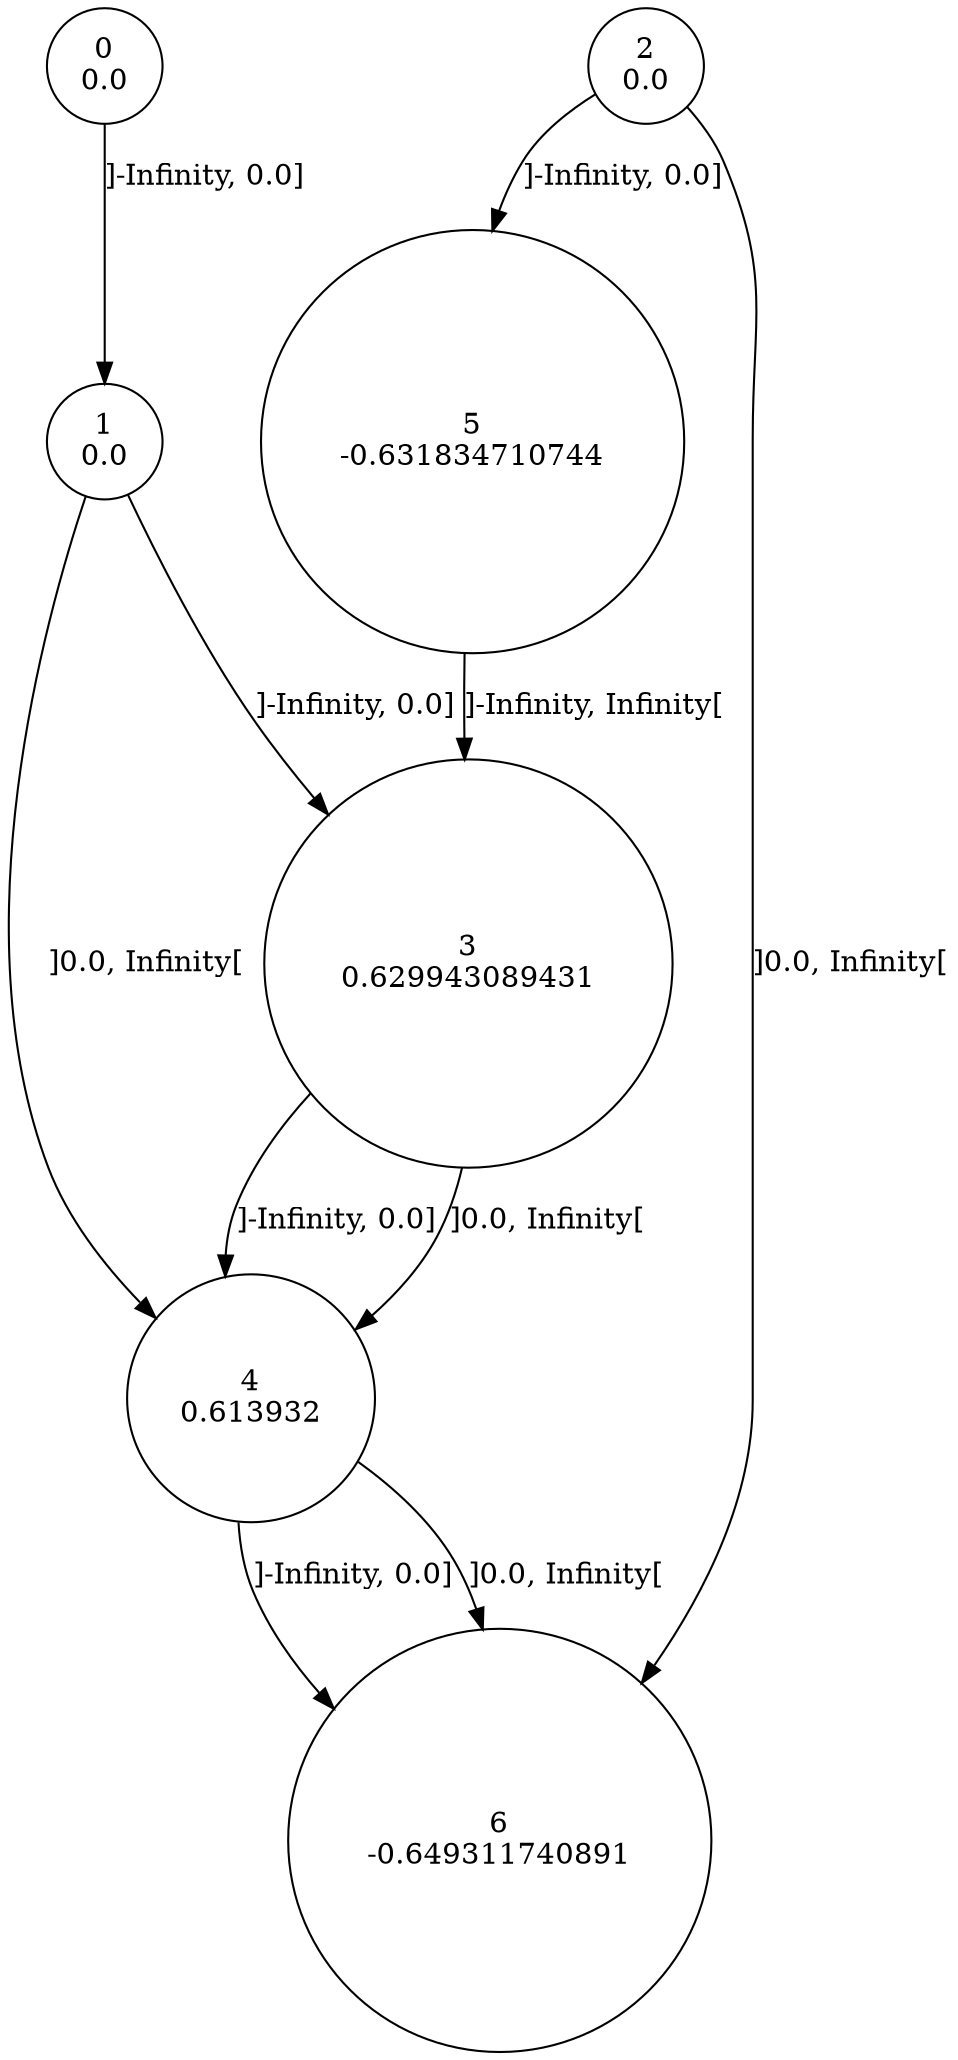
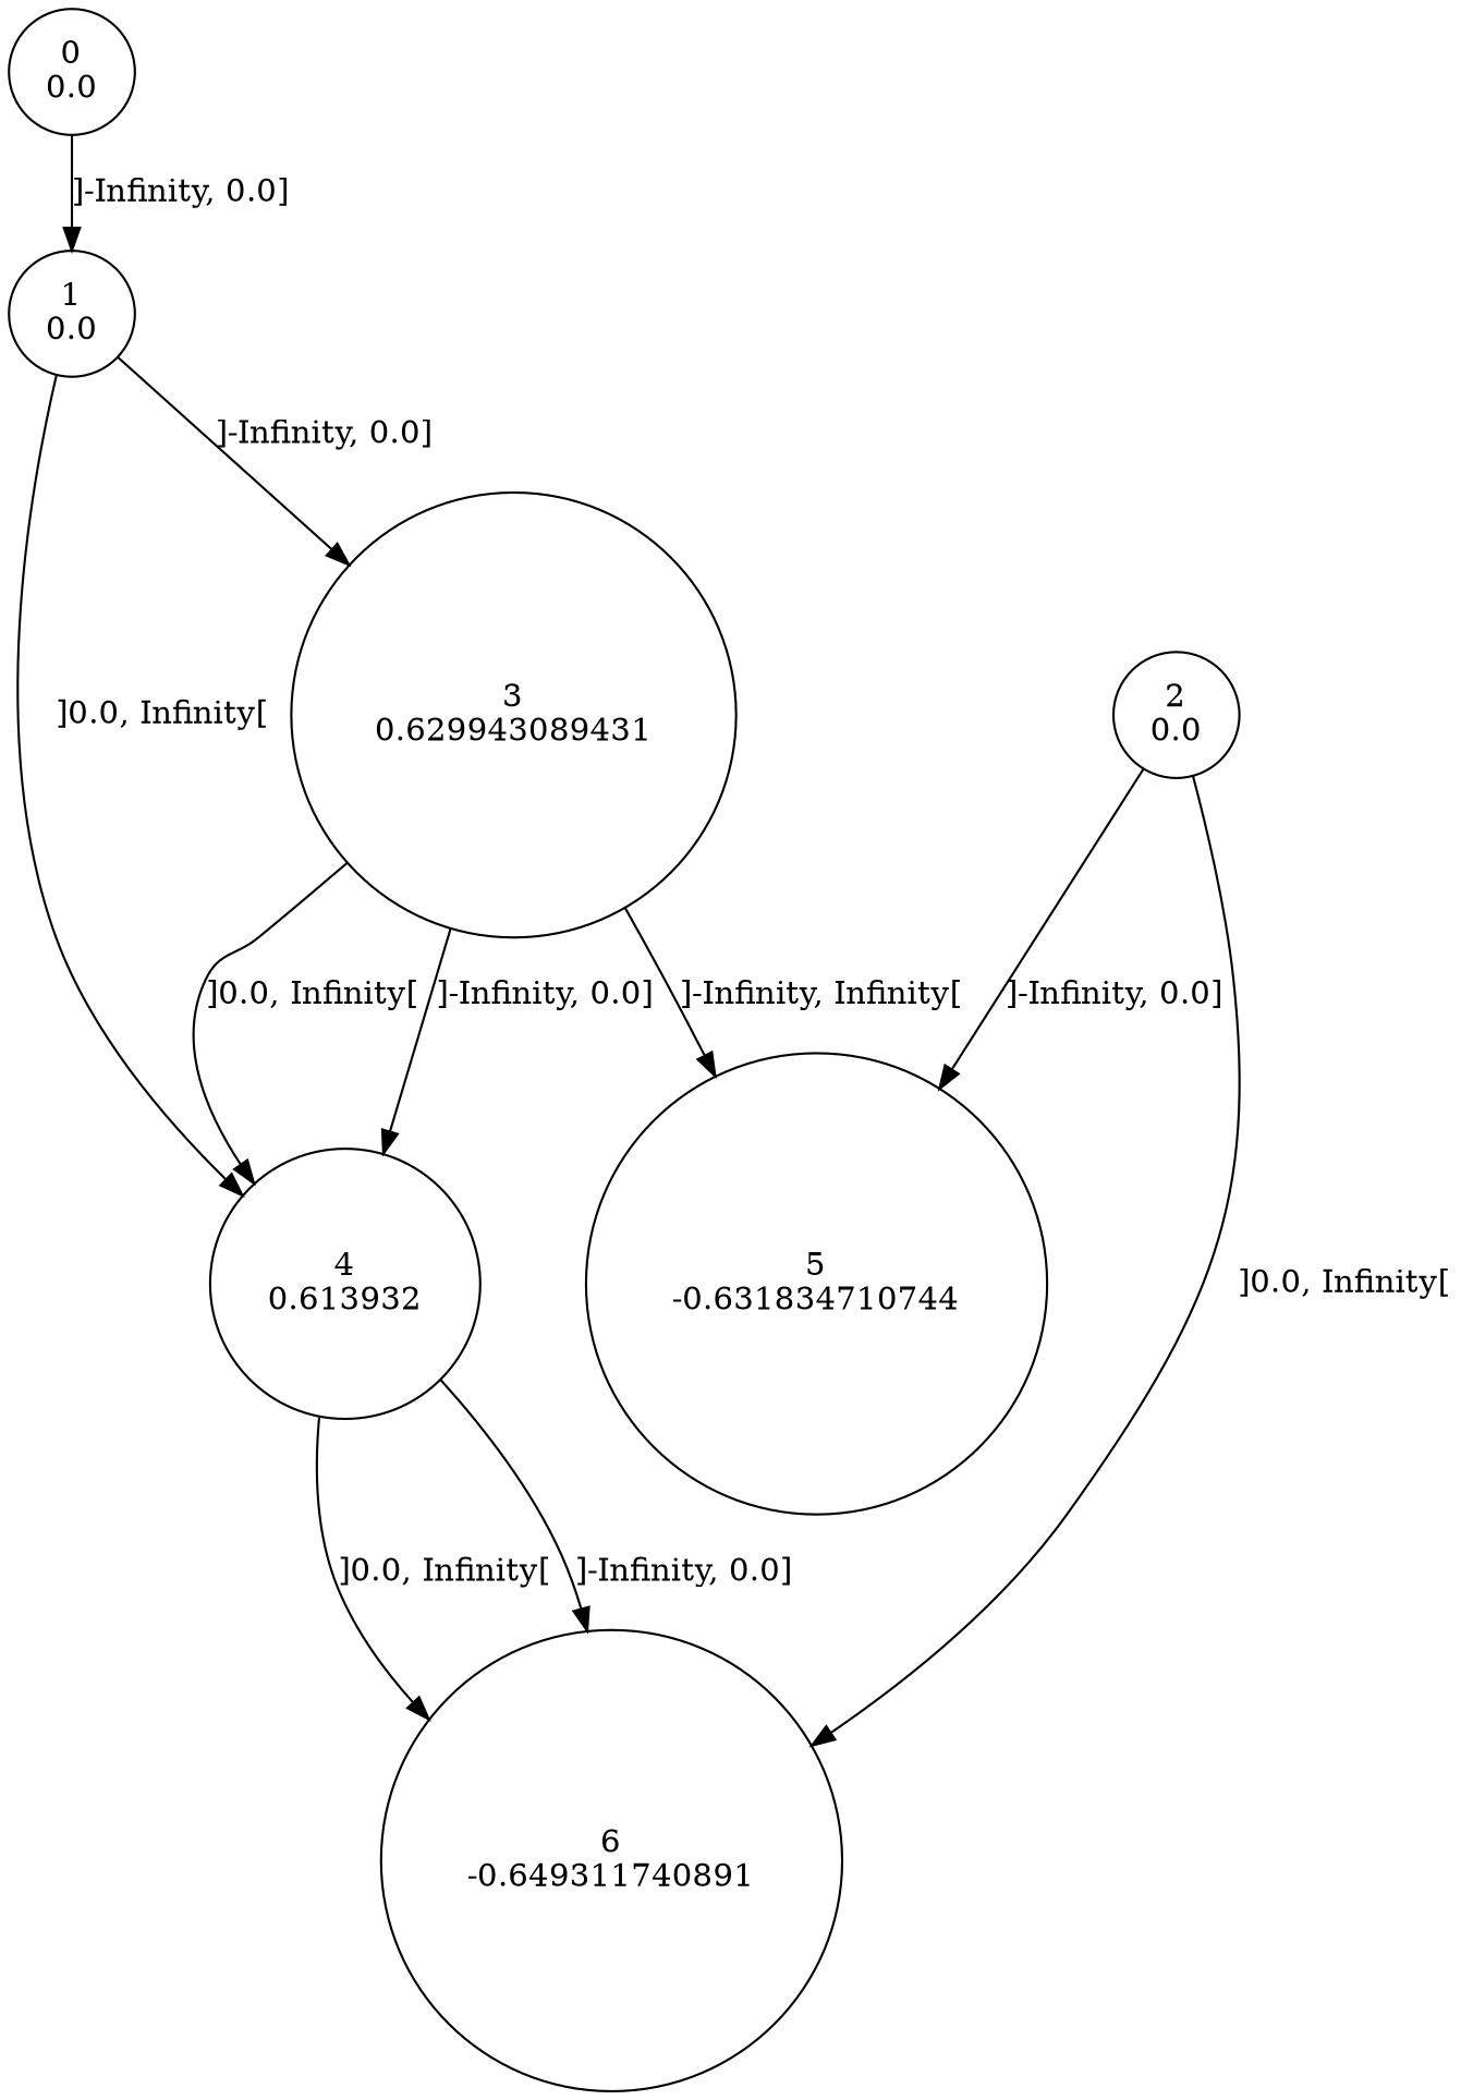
  digraph {
    node [shape=circle]
    n1 [label="0\n0.0"]
    n2 [label="1\n0.0"]
    n3 [label="3\n0.629943089431"]
    n4 [label="4\n0.613932"]
    n5 [label="2\n0.0"]
    n6 [label="5\n-0.631834710744"]
    n7 [label="6\n-0.649311740891"]
    n1 -> n2 [label="]-Infinity, 0.0]"]
    n2 -> n3 [label="]-Infinity, 0.0]"]
    n2 -> n4 [label="]0.0, Infinity["]
    n3 -> n4 [label="]-Infinity, 0.0]"]
    n3 -> n4 [label="]0.0, Infinity["]
    n4 -> n7 [label="]-Infinity, 0.0]"]
    n4 -> n7 [label="]0.0, Infinity["]
    n5 -> n6 [label="]-Infinity, 0.0]"]
    n5 -> n7 [label="]0.0, Infinity["]
-   n6 -> n3 [label="]-Infinity, Infinity["]
+   n3 -> n6 [label="]-Infinity, Infinity["]
  }
